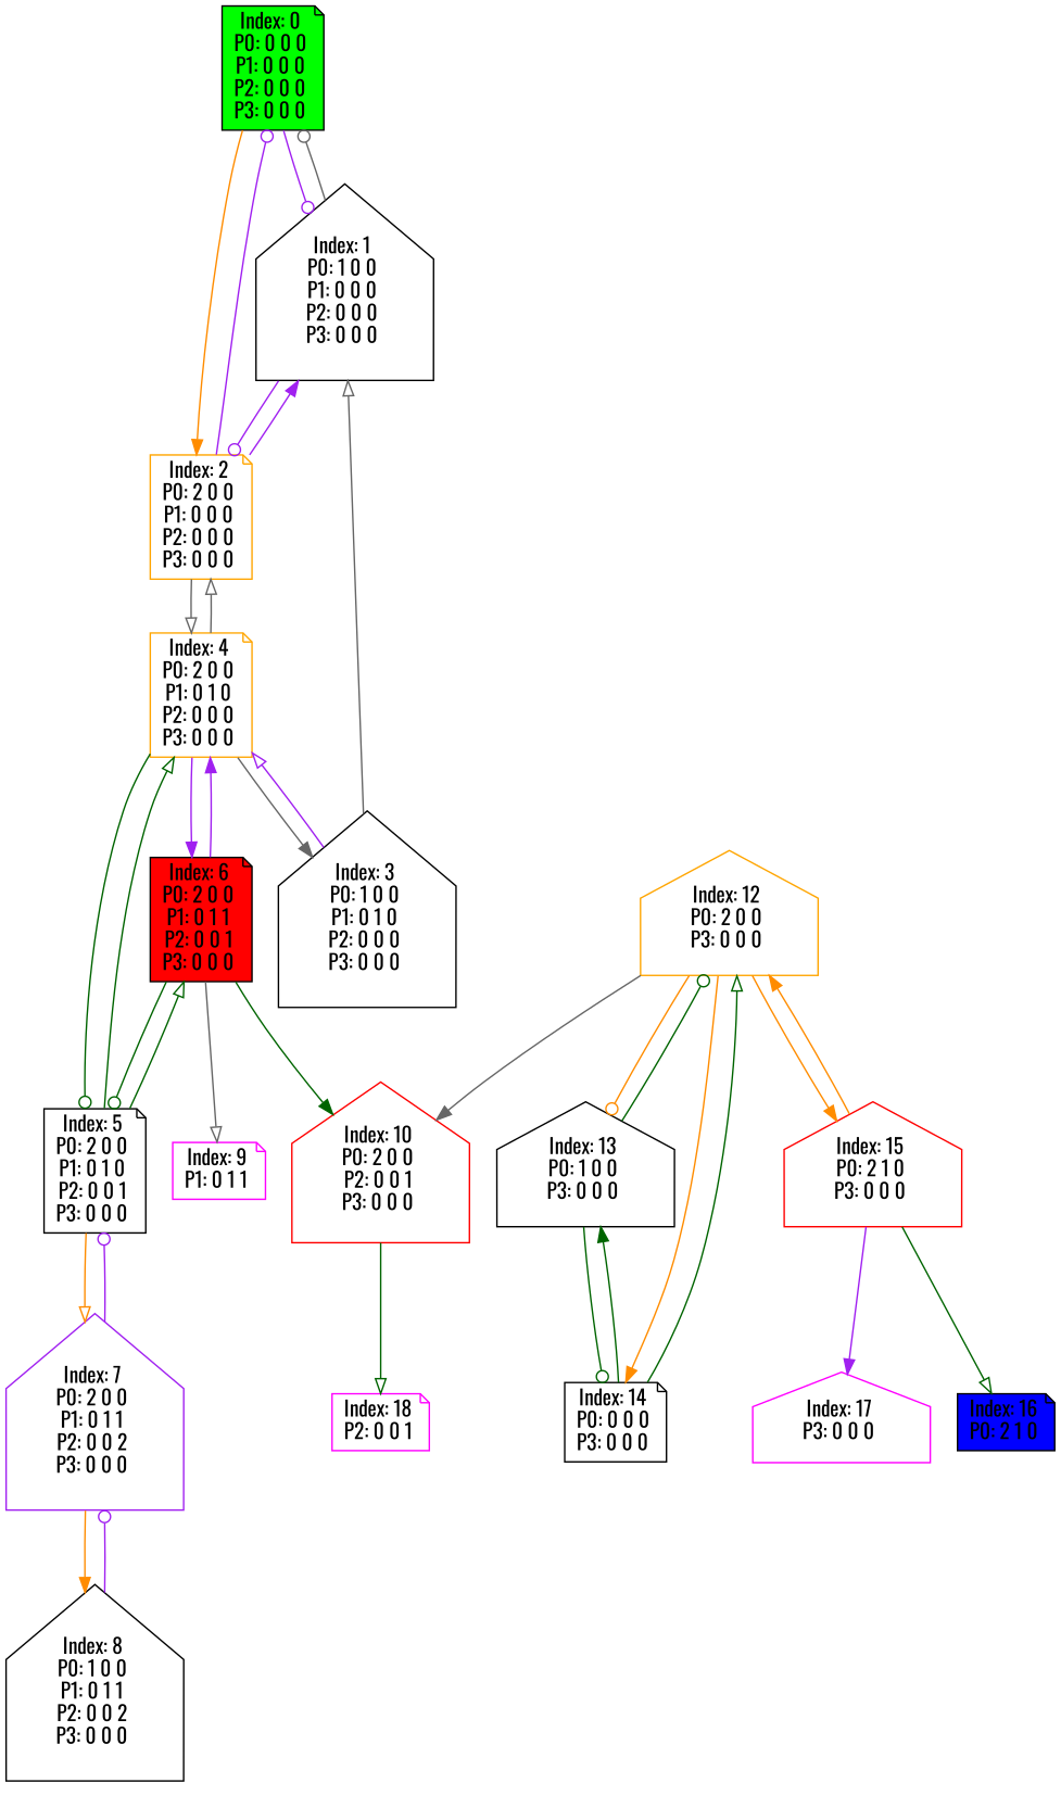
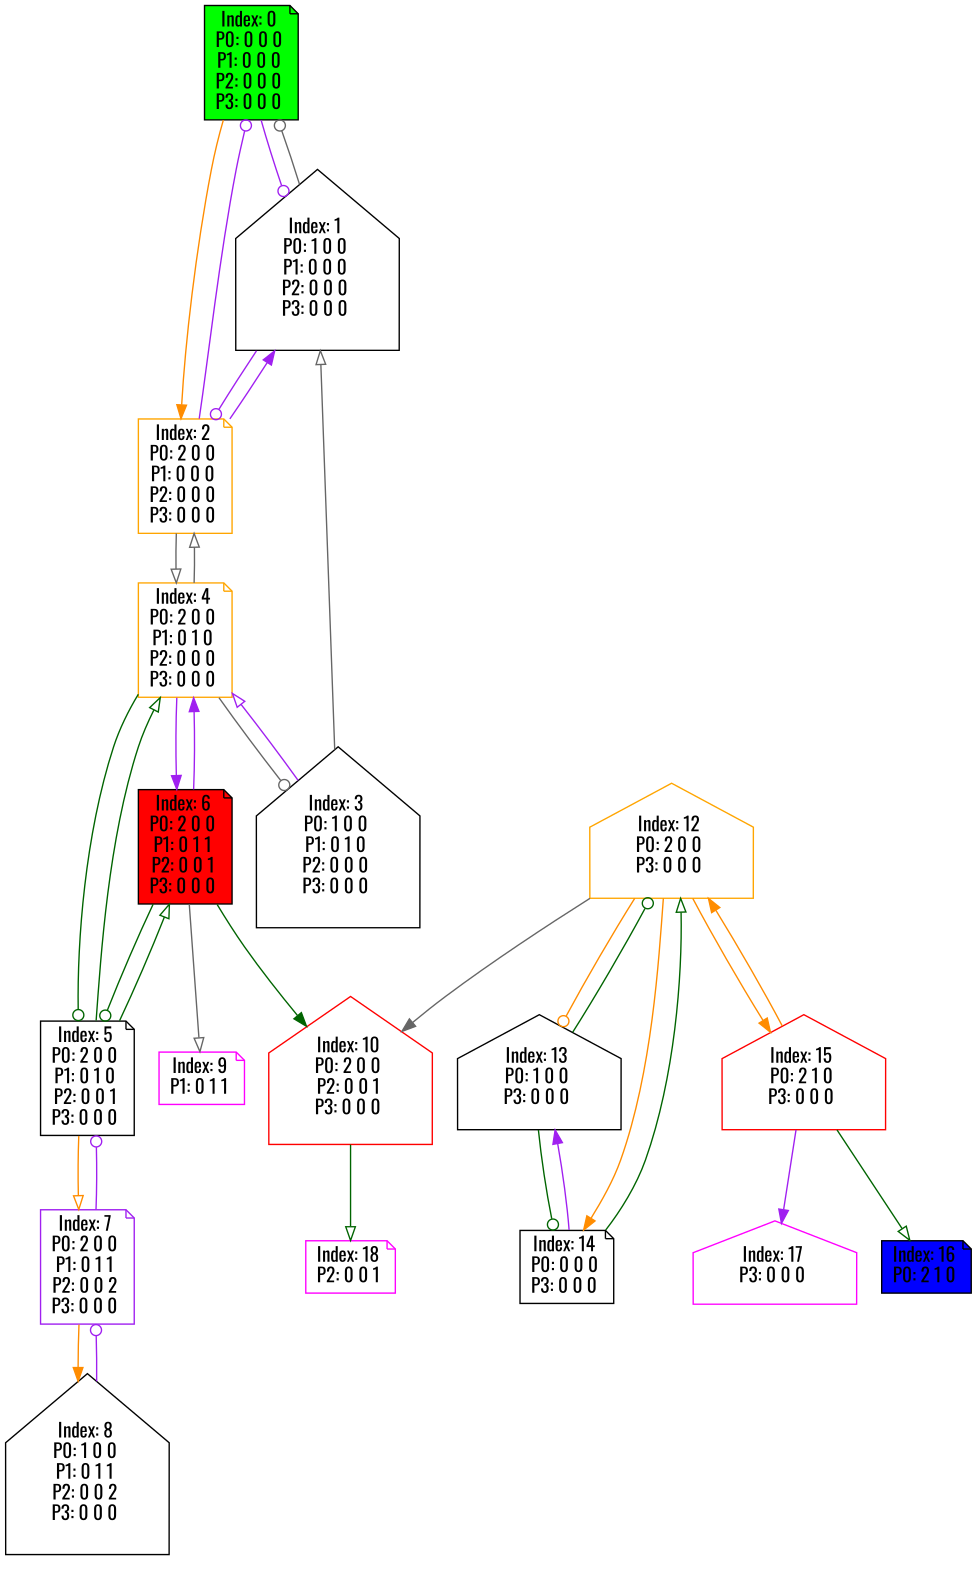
  digraph {
    color=black
    fontname=Oswald
    node [fontname=Oswald shape=note]
    edge [arrowhead=odot color=purple fontname=Oswald]
    n1 [fillcolor=green label="Index: 0 \nP0: 0 0 0 \nP1: 0 0 0 \nP2: 0 0 0 \nP3: 0 0 0 \n" style=filled]
    n2 [label="Index: 1 \nP0: 1 0 0 \nP1: 0 0 0 \nP2: 0 0 0 \nP3: 0 0 0 \n" shape=house]
    n3 [color=orange label="Index: 2 \nP0: 2 0 0 \nP1: 0 0 0 \nP2: 0 0 0 \nP3: 0 0 0 \n"]
    n4 [color=orange label="Index: 4 \nP0: 2 0 0 \nP1: 0 1 0 \nP2: 0 0 0 \nP3: 0 0 0 \n"]
    n5 [label="Index: 3 \nP0: 1 0 0 \nP1: 0 1 0 \nP2: 0 0 0 \nP3: 0 0 0 \n" shape=house]
    n6 [label="Index: 5 \nP0: 2 0 0 \nP1: 0 1 0 \nP2: 0 0 1 \nP3: 0 0 0 \n"]
    n7 [fillcolor=red label="Index: 6 \nP0: 2 0 0 \nP1: 0 1 1 \nP2: 0 0 1 \nP3: 0 0 0 \n" style=filled]
-   n8 [color=purple label="Index: 7 \nP0: 2 0 0 \nP1: 0 1 1 \nP2: 0 0 2 \nP3: 0 0 0 \n" shape=house]
+   n8 [color=purple label="Index: 7 \nP0: 2 0 0 \nP1: 0 1 1 \nP2: 0 0 2 \nP3: 0 0 0 \n"]
    n9 [color=fuchsia label="Index: 9 \nP1: 0 1 1 \n"]
    n10 [color=red label="Index: 10 \nP0: 2 0 0 \nP2: 0 0 1 \nP3: 0 0 0 \n" shape=house]
    n11 [label="Index: 8 \nP0: 1 0 0 \nP1: 0 1 1 \nP2: 0 0 2 \nP3: 0 0 0 \n" shape=house]
    n12 [color=fuchsia label="Index: 18 \nP2: 0 0 1 \n"]
    n13 [color=orange label="Index: 12 \nP0: 2 0 0 \nP3: 0 0 0 \n" shape=house]
    n14 [label="Index: 13 \nP0: 1 0 0 \nP3: 0 0 0 \n" shape=house]
    n15 [label="Index: 14 \nP0: 0 0 0 \nP3: 0 0 0 \n"]
    n16 [color=red label="Index: 15 \nP0: 2 1 0 \nP3: 0 0 0 \n" shape=house]
    n17 [fillcolor=blue label="Index: 16 \nP0: 2 1 0 \n" style=filled]
    n18 [color=fuchsia label="Index: 17 \nP3: 0 0 0 \n" shape=house]
    n1 -> n2
    n1 -> n3 [arrowhead=normal color=darkorange]
    n2 -> n1 [color=gray40]
    n2 -> n3
    n3 -> n1
    n3 -> n2 [arrowhead=normal]
    n3 -> n4 [arrowhead=onormal color=gray40]
    n4 -> n3 [arrowhead=onormal color=gray40]
-   n4 -> n5 [arrowhead=normal color=gray40]
+   n4 -> n5 [color=gray40]
    n4 -> n6 [color=darkgreen]
    n4 -> n7 [arrowhead=normal]
    n5 -> n2 [arrowhead=onormal color=gray40]
    n5 -> n4 [arrowhead=onormal]
    n6 -> n4 [arrowhead=onormal color=darkgreen]
    n6 -> n7 [arrowhead=onormal color=darkgreen]
    n6 -> n8 [arrowhead=onormal color=darkorange]
    n7 -> n4 [arrowhead=normal]
    n7 -> n6 [color=darkgreen]
    n7 -> n9 [arrowhead=onormal color=gray40]
    n7 -> n10 [arrowhead=normal color=darkgreen]
    n8 -> n6
    n8 -> n11 [arrowhead=normal color=darkorange]
    n10 -> n12 [arrowhead=onormal color=darkgreen]
    n11 -> n8
    n13 -> n10 [arrowhead=normal color=gray40]
    n13 -> n14 [color=darkorange]
    n13 -> n15 [arrowhead=normal color=darkorange]
    n13 -> n16 [arrowhead=normal color=darkorange]
    n14 -> n13 [color=darkgreen]
    n14 -> n15 [color=darkgreen]
    n15 -> n13 [arrowhead=onormal color=darkgreen]
-   n15 -> n14 [arrowhead=normal color=darkgreen]
+   n15 -> n14 [arrowhead=normal]
    n16 -> n13 [arrowhead=normal color=darkorange]
    n16 -> n17 [arrowhead=onormal color=darkgreen]
    n16 -> n18 [arrowhead=normal]
  }
